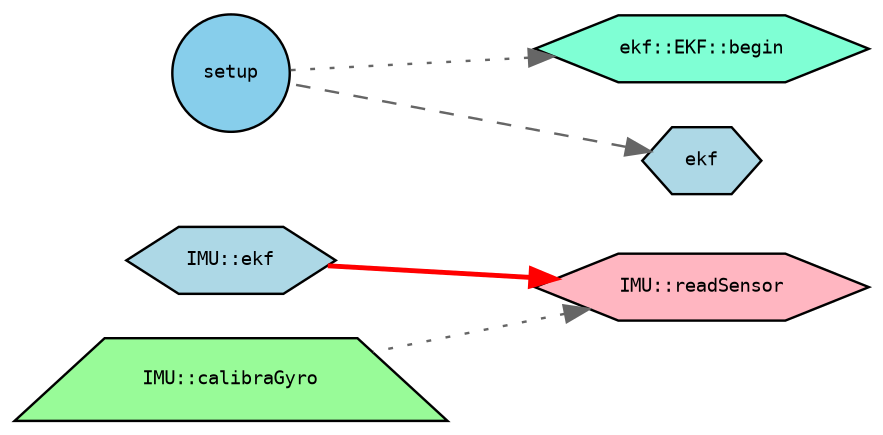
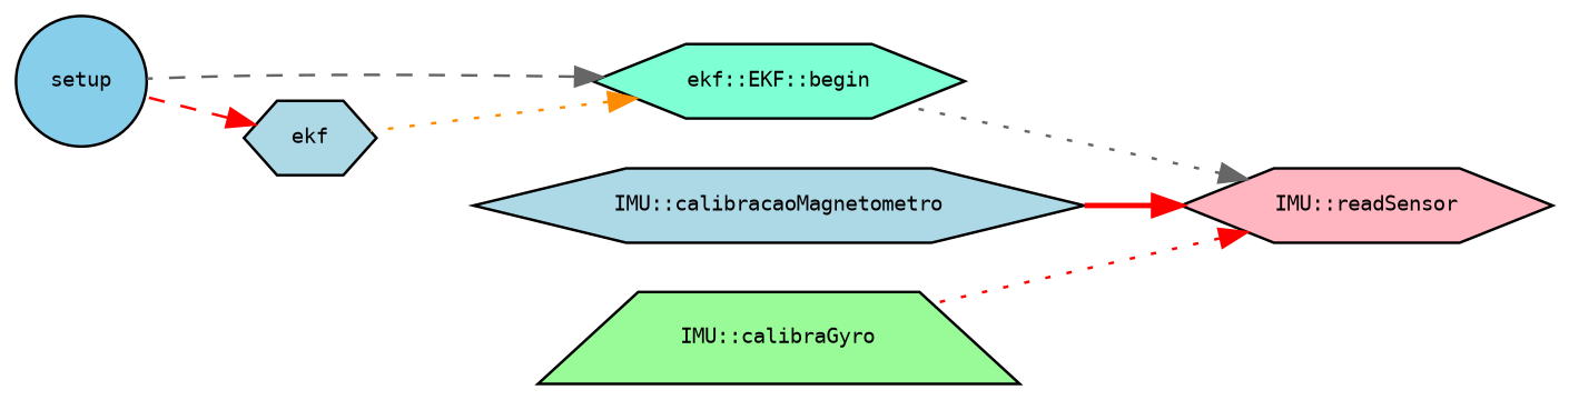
  digraph {
    rankdir=RL
    node [color=black fillcolor=lightblue fontname=DejaVuSansMono fontsize=8 shape=hexagon style=filled]
    edge [color=red dir=back fontname=DejaVuSansMono fontsize=8 labelfontname=DejaVuSansMono labelfontsize=8 style=dotted]
    n1 [fillcolor=lightpink fontcolor=black height=0.2 label="IMU::readSensor" width=0.4]
    n2 [fillcolor=aquamarine height=0.2 label="ekf::EKF::begin" width=0.4]
-   n3 [height=0.2 label="IMU::ekf" width=0.4]
+   n3 [height=0.2 label="IMU::calibracaoMagnetometro" width=0.4]
    n4 [fillcolor=palegreen height=0.2 label="IMU::calibraGyro" shape=trapezium width=0.4]
    n5 [fillcolor=skyblue height=0.2 label=setup shape=circle width=0.4]
    n6 [height=0.2 label=ekf width=0.4]
+   n1 -> n2 [color=gray40]
    n1 -> n3 [style=bold]
-   n1 -> n4 [color=gray40]
-   n2 -> n5 [color=gray40]
-   n6 -> n5 [color=gray40 style=dashed]
+   n1 -> n4
+   n2 -> n5 [color=gray40 style=dashed]
+   n2 -> n6 [color=darkorange]
+   n6 -> n5 [style=dashed]
  }
